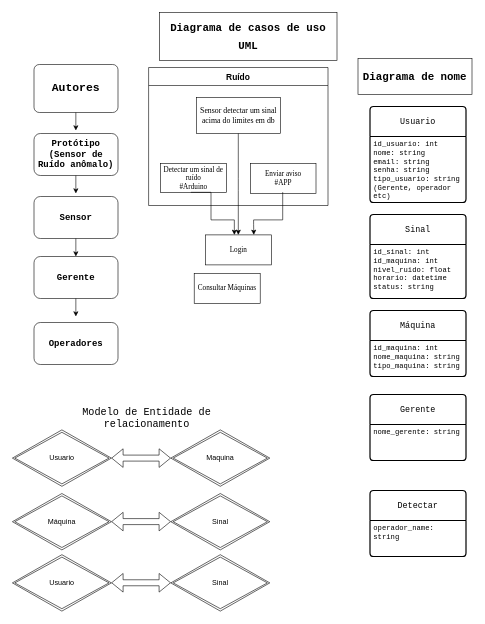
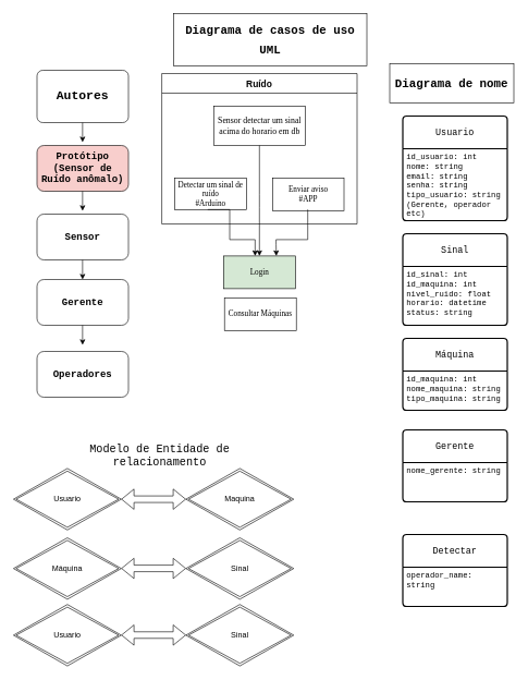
  <mxCell id="0" />
  <mxCell id="1" parent="0" />
  <mxCell id="2" value="&lt;h1&gt;&lt;font style=&quot;font-size: 18px;&quot;&gt;Diagrama de casos de uso UML&lt;/font&gt;&lt;/h1&gt;" style="rounded=0;whiteSpace=wrap;html=1;fontFamily=Courier New;" vertex="1" parent="1"><mxGeometry x="265" y="20" width="296" height="80" as="geometry" /></mxCell>
  <mxCell id="3" value="Autores" style="rounded=1;whiteSpace=wrap;html=1;fontStyle=1;fontSize=19;arcSize=11;fontFamily=Courier New;" vertex="1" parent="1"><mxGeometry x="56" y="107" width="140" height="80" as="geometry" /></mxCell>
- <mxCell id="4" value="&lt;font style=&quot;font-size: 15px;&quot;&gt;Protótipo&lt;br&gt;(Sensor de Ruído anômalo)&lt;/font&gt;" style="rounded=1;whiteSpace=wrap;html=1;fontFamily=Courier New;fontStyle=1" vertex="1" parent="1"><mxGeometry x="56" y="222" width="140" height="70" as="geometry" /></mxCell>
+ <mxCell id="4" value="&lt;font style=&quot;font-size: 15px;&quot;&gt;Protótipo&lt;br&gt;(Sensor de Ruído anômalo)&lt;/font&gt;" style="rounded=1;whiteSpace=wrap;html=1;fontFamily=Courier New;fontStyle=1;fillColor=#f8cecc;" vertex="1" parent="1"><mxGeometry x="56" y="222" width="140" height="70" as="geometry" /></mxCell>
  <mxCell id="5" value="" style="endArrow=classic;html=1;rounded=0;" edge="1" parent="1"><mxGeometry width="50" height="50" relative="1" as="geometry"><mxPoint x="125.75" y="187" as="sourcePoint" /><mxPoint x="125.75" y="217" as="targetPoint" /></mxGeometry></mxCell>
  <mxCell id="6" value="&lt;span style=&quot;font-size: 15px;&quot;&gt;Sensor&lt;/span&gt;" style="rounded=1;whiteSpace=wrap;html=1;fontStyle=1;fontFamily=Courier New;" vertex="1" parent="1"><mxGeometry x="56" y="327" width="140" height="70" as="geometry" /></mxCell>
  <mxCell id="7" value="" style="endArrow=classic;html=1;rounded=0;" edge="1" parent="1"><mxGeometry width="50" height="50" relative="1" as="geometry"><mxPoint x="125.75" y="292" as="sourcePoint" /><mxPoint x="125.75" y="322" as="targetPoint" /></mxGeometry></mxCell>
  <mxCell id="8" value="&lt;span style=&quot;font-size: 15px;&quot;&gt;Gerente&lt;/span&gt;" style="rounded=1;whiteSpace=wrap;html=1;fontStyle=1;fontFamily=Courier New;" vertex="1" parent="1"><mxGeometry x="56" y="427" width="140" height="70" as="geometry" /></mxCell>
  <mxCell id="9" value="&lt;span style=&quot;font-size: 15px;&quot;&gt;Operadores&lt;/span&gt;" style="rounded=1;whiteSpace=wrap;html=1;fontStyle=1;fontFamily=Courier New;" vertex="1" parent="1"><mxGeometry x="56" y="537" width="140" height="70" as="geometry" /></mxCell>
  <mxCell id="10" value="" style="endArrow=classic;html=1;rounded=0;" edge="1" parent="1"><mxGeometry width="50" height="50" relative="1" as="geometry"><mxPoint x="125.75" y="397" as="sourcePoint" /><mxPoint x="125.75" y="427" as="targetPoint" /></mxGeometry></mxCell>
  <mxCell id="11" value="" style="endArrow=classic;html=1;rounded=0;" edge="1" parent="1"><mxGeometry width="50" height="50" relative="1" as="geometry"><mxPoint x="125.75" y="497" as="sourcePoint" /><mxPoint x="125.75" y="527" as="targetPoint" /></mxGeometry></mxCell>
  <mxCell id="12" value="Ruído" style="swimlane;startSize=30;horizontal=1;childLayout=treeLayout;horizontalTree=0;sortEdges=1;resizable=0;containerType=tree;fontSize=14;" vertex="1" parent="1"><mxGeometry x="247" y="112" width="299" height="230" as="geometry" /></mxCell>
- <mxCell id="13" value="&lt;font face=&quot;Fire Code&quot;&gt;Sensor detectar um sinal acima do limites em db&lt;/font&gt;" style="whiteSpace=wrap;html=1;fontSize=13;" vertex="1" parent="12"><mxGeometry x="79.5" y="50" width="140" height="60" as="geometry" /></mxCell>
+ <mxCell id="13" value="&lt;font face=&quot;Fire Code&quot;&gt;Sensor detectar um sinal acima do horario em db&lt;/font&gt;" style="whiteSpace=wrap;html=1;fontSize=13;" vertex="1" parent="12"><mxGeometry x="79.5" y="50" width="140" height="60" as="geometry" /></mxCell>
  <mxCell id="14" value="&lt;font face=&quot;Fire Code&quot;&gt;Detectar um sinal de ruído&lt;/font&gt;&lt;div&gt;&lt;font face=&quot;Fire Code&quot; style=&quot;color: light-dark(rgb(0, 0, 0), rgb(51, 255, 51));&quot;&gt;#Arduino&lt;/font&gt;&lt;/div&gt;" style="whiteSpace=wrap;html=1;" vertex="1" parent="12"><mxGeometry x="20" y="160" width="110" height="48.13" as="geometry" /></mxCell>
  <mxCell id="15" value="" style="edgeStyle=elbowEdgeStyle;elbow=vertical;html=1;rounded=1;curved=0;sourcePerimeterSpacing=0;targetPerimeterSpacing=0;startSize=6;endSize=6;" edge="1" parent="12" source="13" target="17"><mxGeometry relative="1" as="geometry" /></mxCell>
  <mxCell id="16" value="&lt;font face=&quot;Fire Code&quot;&gt;Enviar aviso&lt;/font&gt;&lt;div&gt;&lt;font face=&quot;Fire Code&quot; style=&quot;color: light-dark(rgb(0, 0, 0), rgb(51, 255, 51));&quot;&gt;#APP&lt;/font&gt;&lt;/div&gt;" style="whiteSpace=wrap;html=1;" vertex="1" parent="12"><mxGeometry x="170" y="160" width="109" height="50" as="geometry" /></mxCell>
- <mxCell id="17" value="&lt;font face=&quot;Fire Code&quot;&gt;Login&lt;/font&gt;" style="html=1;whiteSpace=wrap;" vertex="1" parent="1"><mxGeometry x="341.5" y="391" width="110" height="50" as="geometry" /></mxCell>
+ <mxCell id="17" value="&lt;font face=&quot;Fire Code&quot;&gt;Login&lt;/font&gt;" style="html=1;whiteSpace=wrap;fillColor=#d5e8d4;" vertex="1" parent="1"><mxGeometry x="341.5" y="391" width="110" height="50" as="geometry" /></mxCell>
  <mxCell id="18" style="edgeStyle=orthogonalEdgeStyle;rounded=0;orthogonalLoop=1;jettySize=auto;html=1;entryX=0.422;entryY=0.016;entryDx=0;entryDy=0;entryPerimeter=0;exitX=0.458;exitY=0.998;exitDx=0;exitDy=0;exitPerimeter=0;" edge="1" parent="1" source="14"><mxGeometry relative="1" as="geometry"><Array as="points"><mxPoint x="351" y="320" /><mxPoint x="351" y="366" /><mxPoint x="390" y="366" /></Array><mxPoint x="351" y="319.33" as="sourcePoint" /><mxPoint x="389.92" y="391" as="targetPoint" /></mxGeometry></mxCell>
  <mxCell id="19" style="edgeStyle=orthogonalEdgeStyle;rounded=0;orthogonalLoop=1;jettySize=auto;html=1;exitX=0.5;exitY=1;exitDx=0;exitDy=0;entryX=0.744;entryY=0.043;entryDx=0;entryDy=0;entryPerimeter=0;" edge="1" parent="1"><mxGeometry relative="1" as="geometry"><Array as="points"><mxPoint x="470" y="366" /><mxPoint x="422" y="366" /><mxPoint x="422" y="374" /><mxPoint x="422" y="374" /></Array><mxPoint x="470.5" y="319.85" as="sourcePoint" /><mxPoint x="422.34" y="391" as="targetPoint" /></mxGeometry></mxCell>
- <mxCell id="20" value="&lt;font face=&quot;Fire Code&quot;&gt;Consultar Máquinas&lt;/font&gt;" style="html=1;whiteSpace=wrap;" vertex="1" parent="1"><mxGeometry x="323" y="455" width="110" height="50" as="geometry" /></mxCell>
+ <mxCell id="20" value="&lt;font face=&quot;Fire Code&quot;&gt;Consultar Máquinas&lt;/font&gt;" style="html=1;whiteSpace=wrap;" vertex="1" parent="1"><mxGeometry x="343" y="455" width="110" height="50" as="geometry" /></mxCell>
  <mxCell id="21" value="Usuario" style="swimlane;childLayout=stackLayout;horizontal=1;startSize=50;horizontalStack=0;rounded=1;fontSize=14;fontStyle=0;strokeWidth=2;resizeParent=0;resizeLast=1;shadow=0;dashed=0;align=center;arcSize=4;whiteSpace=wrap;html=1;fontFamily=Courier New;" vertex="1" parent="1"><mxGeometry x="616" y="177" width="160" height="160" as="geometry" /></mxCell>
  <mxCell id="22" value="id_usuario: int&lt;div&gt;nome: string&lt;/div&gt;&lt;div&gt;email: string&lt;/div&gt;&lt;div&gt;senha: string&amp;nbsp;&lt;/div&gt;&lt;div&gt;tipo_usuario: string (Gerente, operador etc)&lt;/div&gt;&lt;div&gt;&lt;br&gt;&lt;/div&gt;" style="align=left;strokeColor=none;fillColor=none;spacingLeft=4;spacingRight=4;fontSize=12;verticalAlign=top;resizable=0;rotatable=0;part=1;html=1;whiteSpace=wrap;fontFamily=Courier New;" vertex="1" parent="21"><mxGeometry y="50" width="160" height="110" as="geometry" /></mxCell>
  <mxCell id="23" value="&lt;h1&gt;&lt;font style=&quot;font-size: 18px;&quot;&gt;Diagrama de nome&lt;/font&gt;&lt;/h1&gt;" style="rounded=0;whiteSpace=wrap;html=1;fontFamily=Courier New;" vertex="1" parent="1"><mxGeometry x="596" y="97" width="190" height="60" as="geometry" /></mxCell>
  <mxCell id="24" value="Sinal" style="swimlane;childLayout=stackLayout;horizontal=1;startSize=50;horizontalStack=0;rounded=1;fontSize=14;fontStyle=0;strokeWidth=2;resizeParent=0;resizeLast=1;shadow=0;dashed=0;align=center;arcSize=4;whiteSpace=wrap;html=1;fontFamily=Courier New;" vertex="1" parent="1"><mxGeometry x="616" y="357" width="160" height="140" as="geometry" /></mxCell>
  <mxCell id="25" value="&lt;div&gt;id_sinal: int&lt;/div&gt;&lt;div&gt;id_maquina: int&lt;/div&gt;&lt;div&gt;nivel_ruido: float&lt;/div&gt;&lt;div&gt;horario: datetime&lt;/div&gt;&lt;div&gt;status: string&lt;/div&gt;&lt;div&gt;&lt;br&gt;&lt;/div&gt;" style="align=left;strokeColor=none;fillColor=none;spacingLeft=4;spacingRight=4;fontSize=12;verticalAlign=top;resizable=0;rotatable=0;part=1;html=1;whiteSpace=wrap;fontFamily=Courier New;" vertex="1" parent="24"><mxGeometry y="50" width="160" height="110" as="geometry" /></mxCell>
  <mxCell id="26" value="&lt;div&gt;&lt;br&gt;&lt;/div&gt;" style="align=left;strokeColor=none;fillColor=none;spacingLeft=4;spacingRight=4;fontSize=12;verticalAlign=top;resizable=0;rotatable=0;part=1;html=1;whiteSpace=wrap;fontFamily=Courier New;" vertex="1" parent="24"><mxGeometry y="160" width="160" height="-20" as="geometry" /></mxCell>
  <mxCell id="27" value="Máquina" style="swimlane;childLayout=stackLayout;horizontal=1;startSize=50;horizontalStack=0;rounded=1;fontSize=14;fontStyle=0;strokeWidth=2;resizeParent=0;resizeLast=1;shadow=0;dashed=0;align=center;arcSize=4;whiteSpace=wrap;html=1;fontFamily=Courier New;" vertex="1" parent="1"><mxGeometry x="616" y="517" width="160" height="110" as="geometry" /></mxCell>
  <mxCell id="28" value="&lt;div&gt;&lt;span style=&quot;background-color: transparent; color: light-dark(rgb(0, 0, 0), rgb(255, 255, 255));&quot;&gt;id_maquina: int&lt;/span&gt;&lt;/div&gt;&lt;div&gt;&lt;span style=&quot;background-color: transparent; color: light-dark(rgb(0, 0, 0), rgb(255, 255, 255));&quot;&gt;nome_maquina: string&lt;/span&gt;&lt;/div&gt;&lt;div&gt;&lt;span style=&quot;background-color: transparent; color: light-dark(rgb(0, 0, 0), rgb(255, 255, 255));&quot;&gt;tipo_maquina: string&lt;/span&gt;&lt;/div&gt;" style="align=left;strokeColor=none;fillColor=none;spacingLeft=4;spacingRight=4;fontSize=12;verticalAlign=top;resizable=0;rotatable=0;part=1;html=1;whiteSpace=wrap;fontFamily=Courier New;" vertex="1" parent="27"><mxGeometry y="50" width="160" height="110" as="geometry" /></mxCell>
  <mxCell id="29" value="&lt;div&gt;&lt;br&gt;&lt;/div&gt;" style="align=left;strokeColor=none;fillColor=none;spacingLeft=4;spacingRight=4;fontSize=12;verticalAlign=top;resizable=0;rotatable=0;part=1;html=1;whiteSpace=wrap;fontFamily=Courier New;" vertex="1" parent="27"><mxGeometry y="160" width="160" height="-50" as="geometry" /></mxCell>
  <mxCell id="30" value="Gerente" style="swimlane;childLayout=stackLayout;horizontal=1;startSize=50;horizontalStack=0;rounded=1;fontSize=14;fontStyle=0;strokeWidth=2;resizeParent=0;resizeLast=1;shadow=0;dashed=0;align=center;arcSize=4;whiteSpace=wrap;html=1;fontFamily=Courier New;" vertex="1" parent="1"><mxGeometry x="616" y="657" width="160" height="110" as="geometry" /></mxCell>
  <mxCell id="31" value="&lt;div&gt;nome_gerente: string&lt;/div&gt;&lt;div&gt;&lt;br&gt;&lt;/div&gt;" style="align=left;strokeColor=none;fillColor=none;spacingLeft=4;spacingRight=4;fontSize=12;verticalAlign=top;resizable=0;rotatable=0;part=1;html=1;whiteSpace=wrap;fontFamily=Courier New;" vertex="1" parent="30"><mxGeometry y="50" width="160" height="110" as="geometry" /></mxCell>
  <mxCell id="32" value="Detectar" style="swimlane;childLayout=stackLayout;horizontal=1;startSize=50;horizontalStack=0;rounded=1;fontSize=14;fontStyle=0;strokeWidth=2;resizeParent=0;resizeLast=1;shadow=0;dashed=0;align=center;arcSize=4;whiteSpace=wrap;html=1;fontFamily=Courier New;" vertex="1" parent="30"><mxGeometry y="160" width="160" height="110" as="geometry" /></mxCell>
  <mxCell id="33" value="&lt;div&gt;operador_name: string&lt;/div&gt;&lt;div&gt;&lt;br&gt;&lt;/div&gt;" style="align=left;strokeColor=none;fillColor=none;spacingLeft=4;spacingRight=4;fontSize=12;verticalAlign=top;resizable=0;rotatable=0;part=1;html=1;whiteSpace=wrap;fontFamily=Courier New;" vertex="1" parent="32"><mxGeometry y="50" width="160" height="110" as="geometry" /></mxCell>
  <mxCell id="34" value="&lt;div&gt;&lt;br&gt;&lt;/div&gt;" style="align=left;strokeColor=none;fillColor=none;spacingLeft=4;spacingRight=4;fontSize=12;verticalAlign=top;resizable=0;rotatable=0;part=1;html=1;whiteSpace=wrap;fontFamily=Courier New;" vertex="1" parent="32"><mxGeometry y="160" width="160" height="-50" as="geometry" /></mxCell>
  <mxCell id="35" value="&lt;div&gt;&lt;br&gt;&lt;/div&gt;" style="align=left;strokeColor=none;fillColor=none;spacingLeft=4;spacingRight=4;fontSize=12;verticalAlign=top;resizable=0;rotatable=0;part=1;html=1;whiteSpace=wrap;fontFamily=Courier New;" vertex="1" parent="30"><mxGeometry y="270" width="160" height="-160" as="geometry" /></mxCell>
  <mxCell id="36" value="Usuario" style="shape=rhombus;double=1;perimeter=rhombusPerimeter;whiteSpace=wrap;html=1;align=center;" vertex="1" parent="1"><mxGeometry x="20" y="716" width="165" height="94" as="geometry" /></mxCell>
  <mxCell id="37" value="" style="shape=flexArrow;endArrow=classic;startArrow=classic;html=1;rounded=0;entryX=0;entryY=0.5;entryDx=0;entryDy=0;exitX=1;exitY=0.5;exitDx=0;exitDy=0;" edge="1" parent="1" source="36" target="38"><mxGeometry width="100" height="100" relative="1" as="geometry"><mxPoint x="192" y="812" as="sourcePoint" /><mxPoint x="292" y="712" as="targetPoint" /></mxGeometry></mxCell>
  <mxCell id="38" value="Maquina" style="shape=rhombus;double=1;perimeter=rhombusPerimeter;whiteSpace=wrap;html=1;align=center;" vertex="1" parent="1"><mxGeometry x="284" y="716" width="165" height="94" as="geometry" /></mxCell>
  <mxCell id="39" value="Máquina" style="shape=rhombus;double=1;perimeter=rhombusPerimeter;whiteSpace=wrap;html=1;align=center;" vertex="1" parent="1"><mxGeometry x="20" y="822" width="165" height="94" as="geometry" /></mxCell>
  <mxCell id="40" value="Sinal" style="shape=rhombus;double=1;perimeter=rhombusPerimeter;whiteSpace=wrap;html=1;align=center;" vertex="1" parent="1"><mxGeometry x="284" y="822" width="165" height="94" as="geometry" /></mxCell>
  <mxCell id="41" value="" style="shape=flexArrow;endArrow=classic;startArrow=classic;html=1;rounded=0;entryX=0;entryY=0.5;entryDx=0;entryDy=0;exitX=1;exitY=0.5;exitDx=0;exitDy=0;" edge="1" parent="1"><mxGeometry width="100" height="100" relative="1" as="geometry"><mxPoint x="185" y="868.83" as="sourcePoint" /><mxPoint x="284" y="868.83" as="targetPoint" /></mxGeometry></mxCell>
  <mxCell id="42" value="Sinal" style="shape=rhombus;double=1;perimeter=rhombusPerimeter;whiteSpace=wrap;html=1;align=center;" vertex="1" parent="1"><mxGeometry x="284" y="924" width="165" height="94" as="geometry" /></mxCell>
  <mxCell id="43" value="Usuario" style="shape=rhombus;double=1;perimeter=rhombusPerimeter;whiteSpace=wrap;html=1;align=center;" vertex="1" parent="1"><mxGeometry x="20" y="924" width="165" height="94" as="geometry" /></mxCell>
  <mxCell id="44" value="" style="shape=flexArrow;endArrow=classic;startArrow=classic;html=1;rounded=0;entryX=0;entryY=0.5;entryDx=0;entryDy=0;exitX=1;exitY=0.5;exitDx=0;exitDy=0;" edge="1" parent="1"><mxGeometry width="100" height="100" relative="1" as="geometry"><mxPoint x="185" y="970.8" as="sourcePoint" /><mxPoint x="284" y="970.8" as="targetPoint" /></mxGeometry></mxCell>
  <mxCell id="45" value="Modelo de Entidade de relacionamento" style="text;html=1;align=center;verticalAlign=middle;whiteSpace=wrap;rounded=0;fontFamily=Courier New;fontSize=17;textShadow=0;labelBackgroundColor=none;" vertex="1" parent="1"><mxGeometry x="117" y="670" width="254" height="54" as="geometry" /></mxCell>
